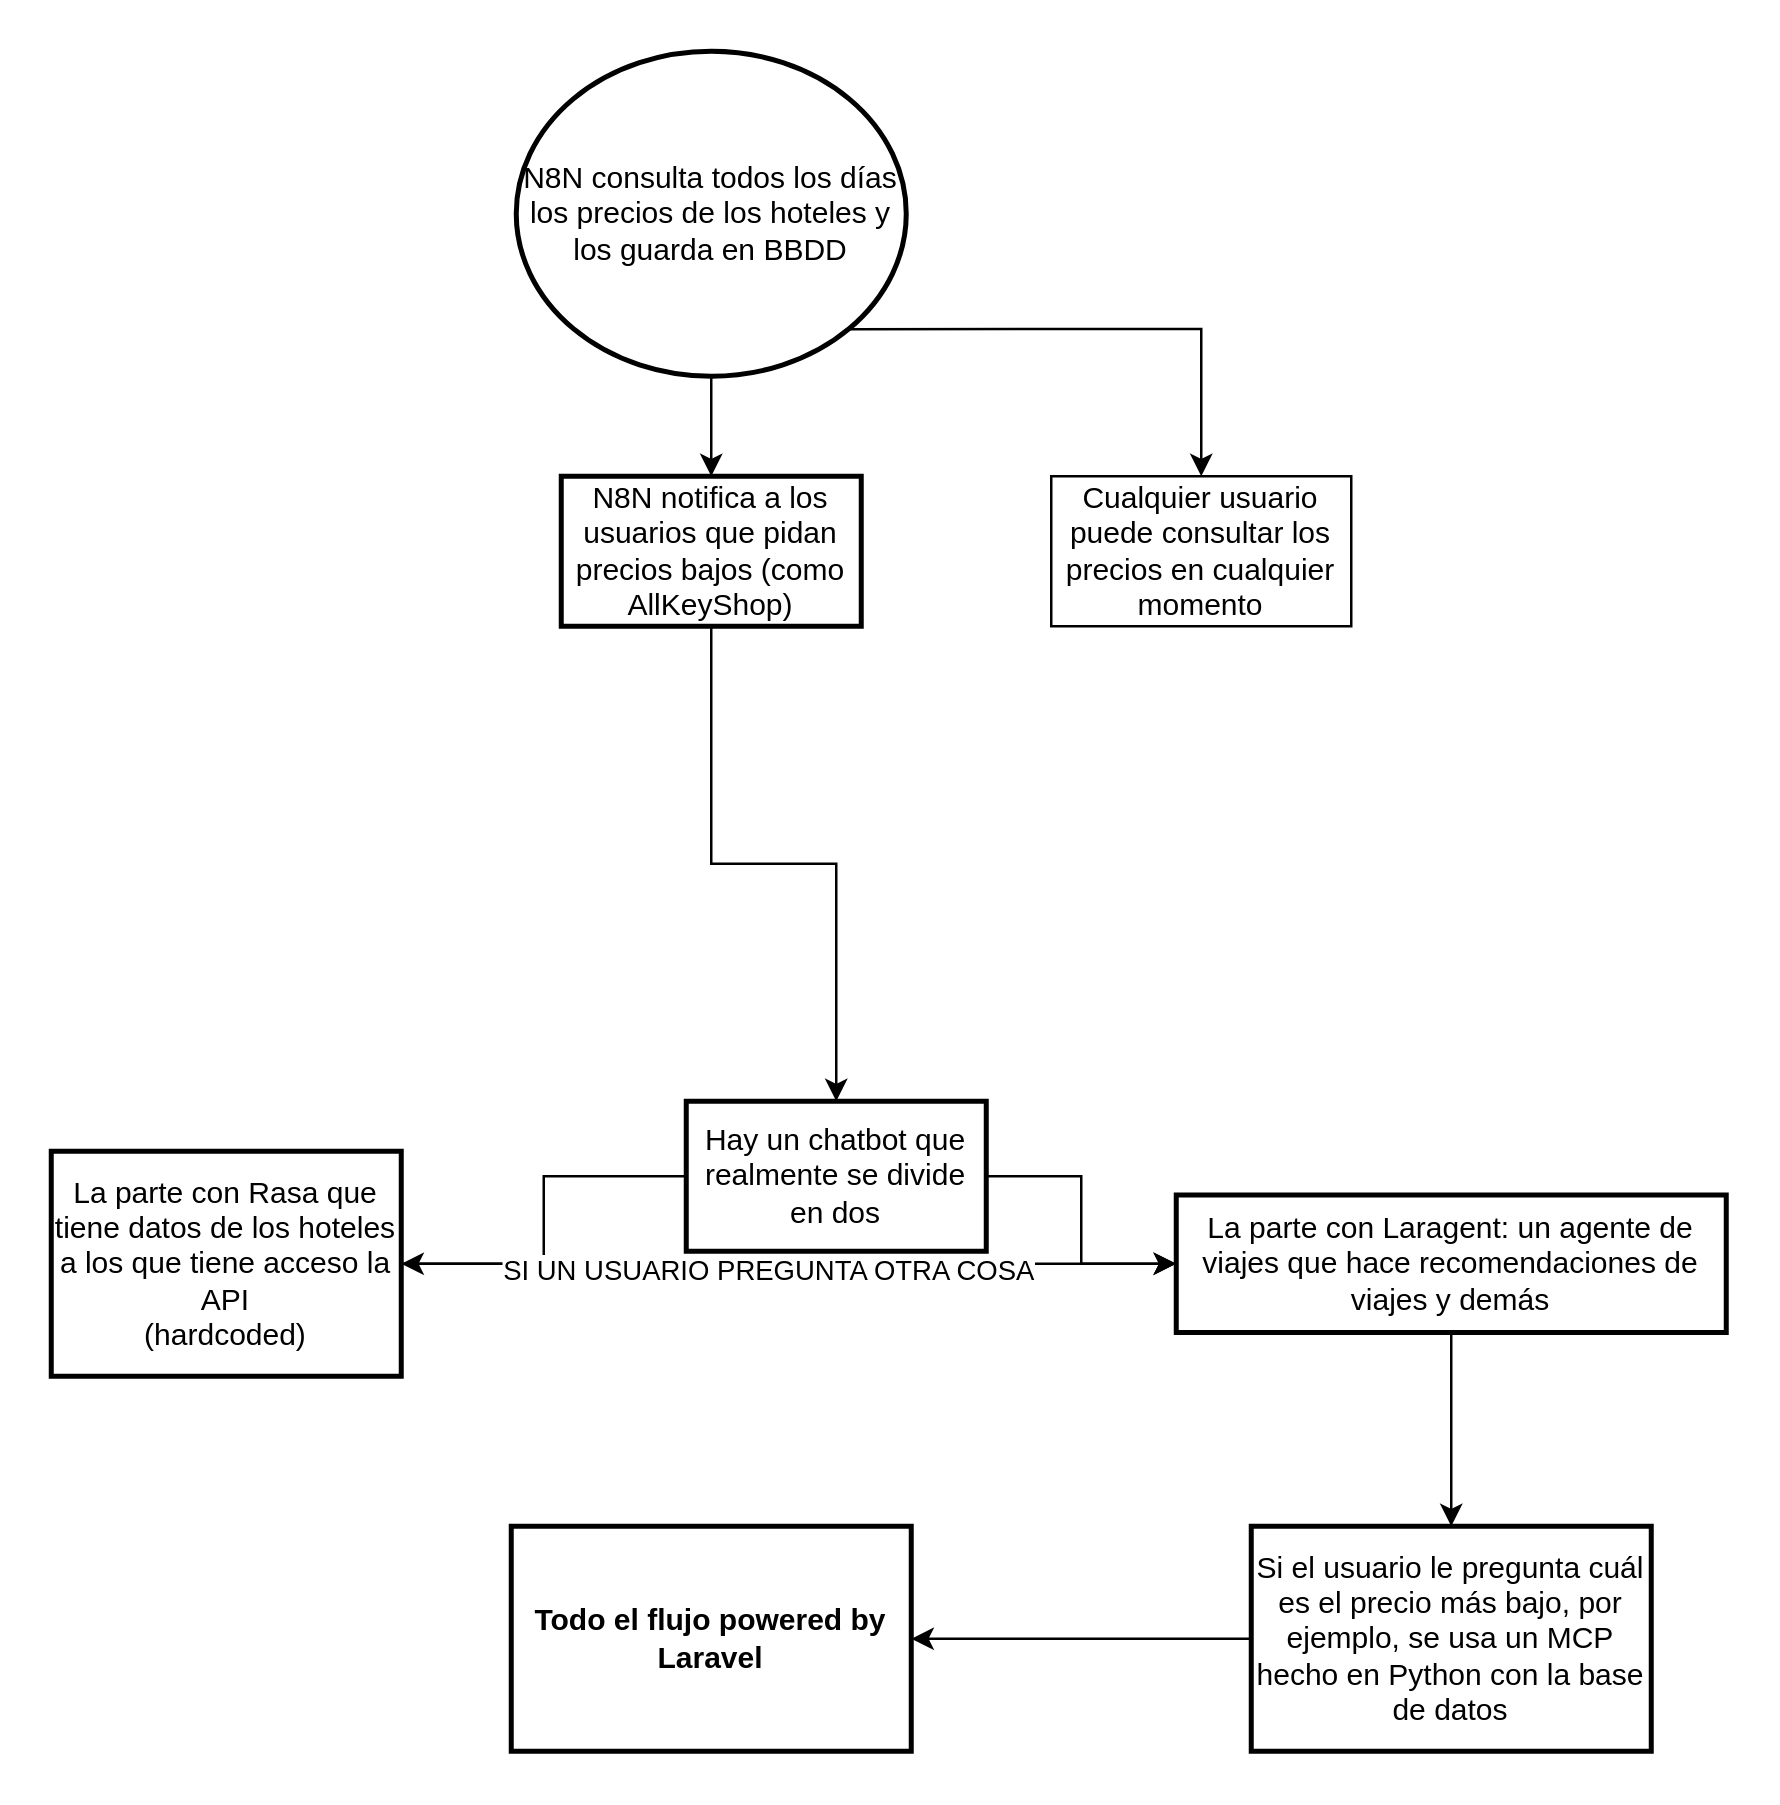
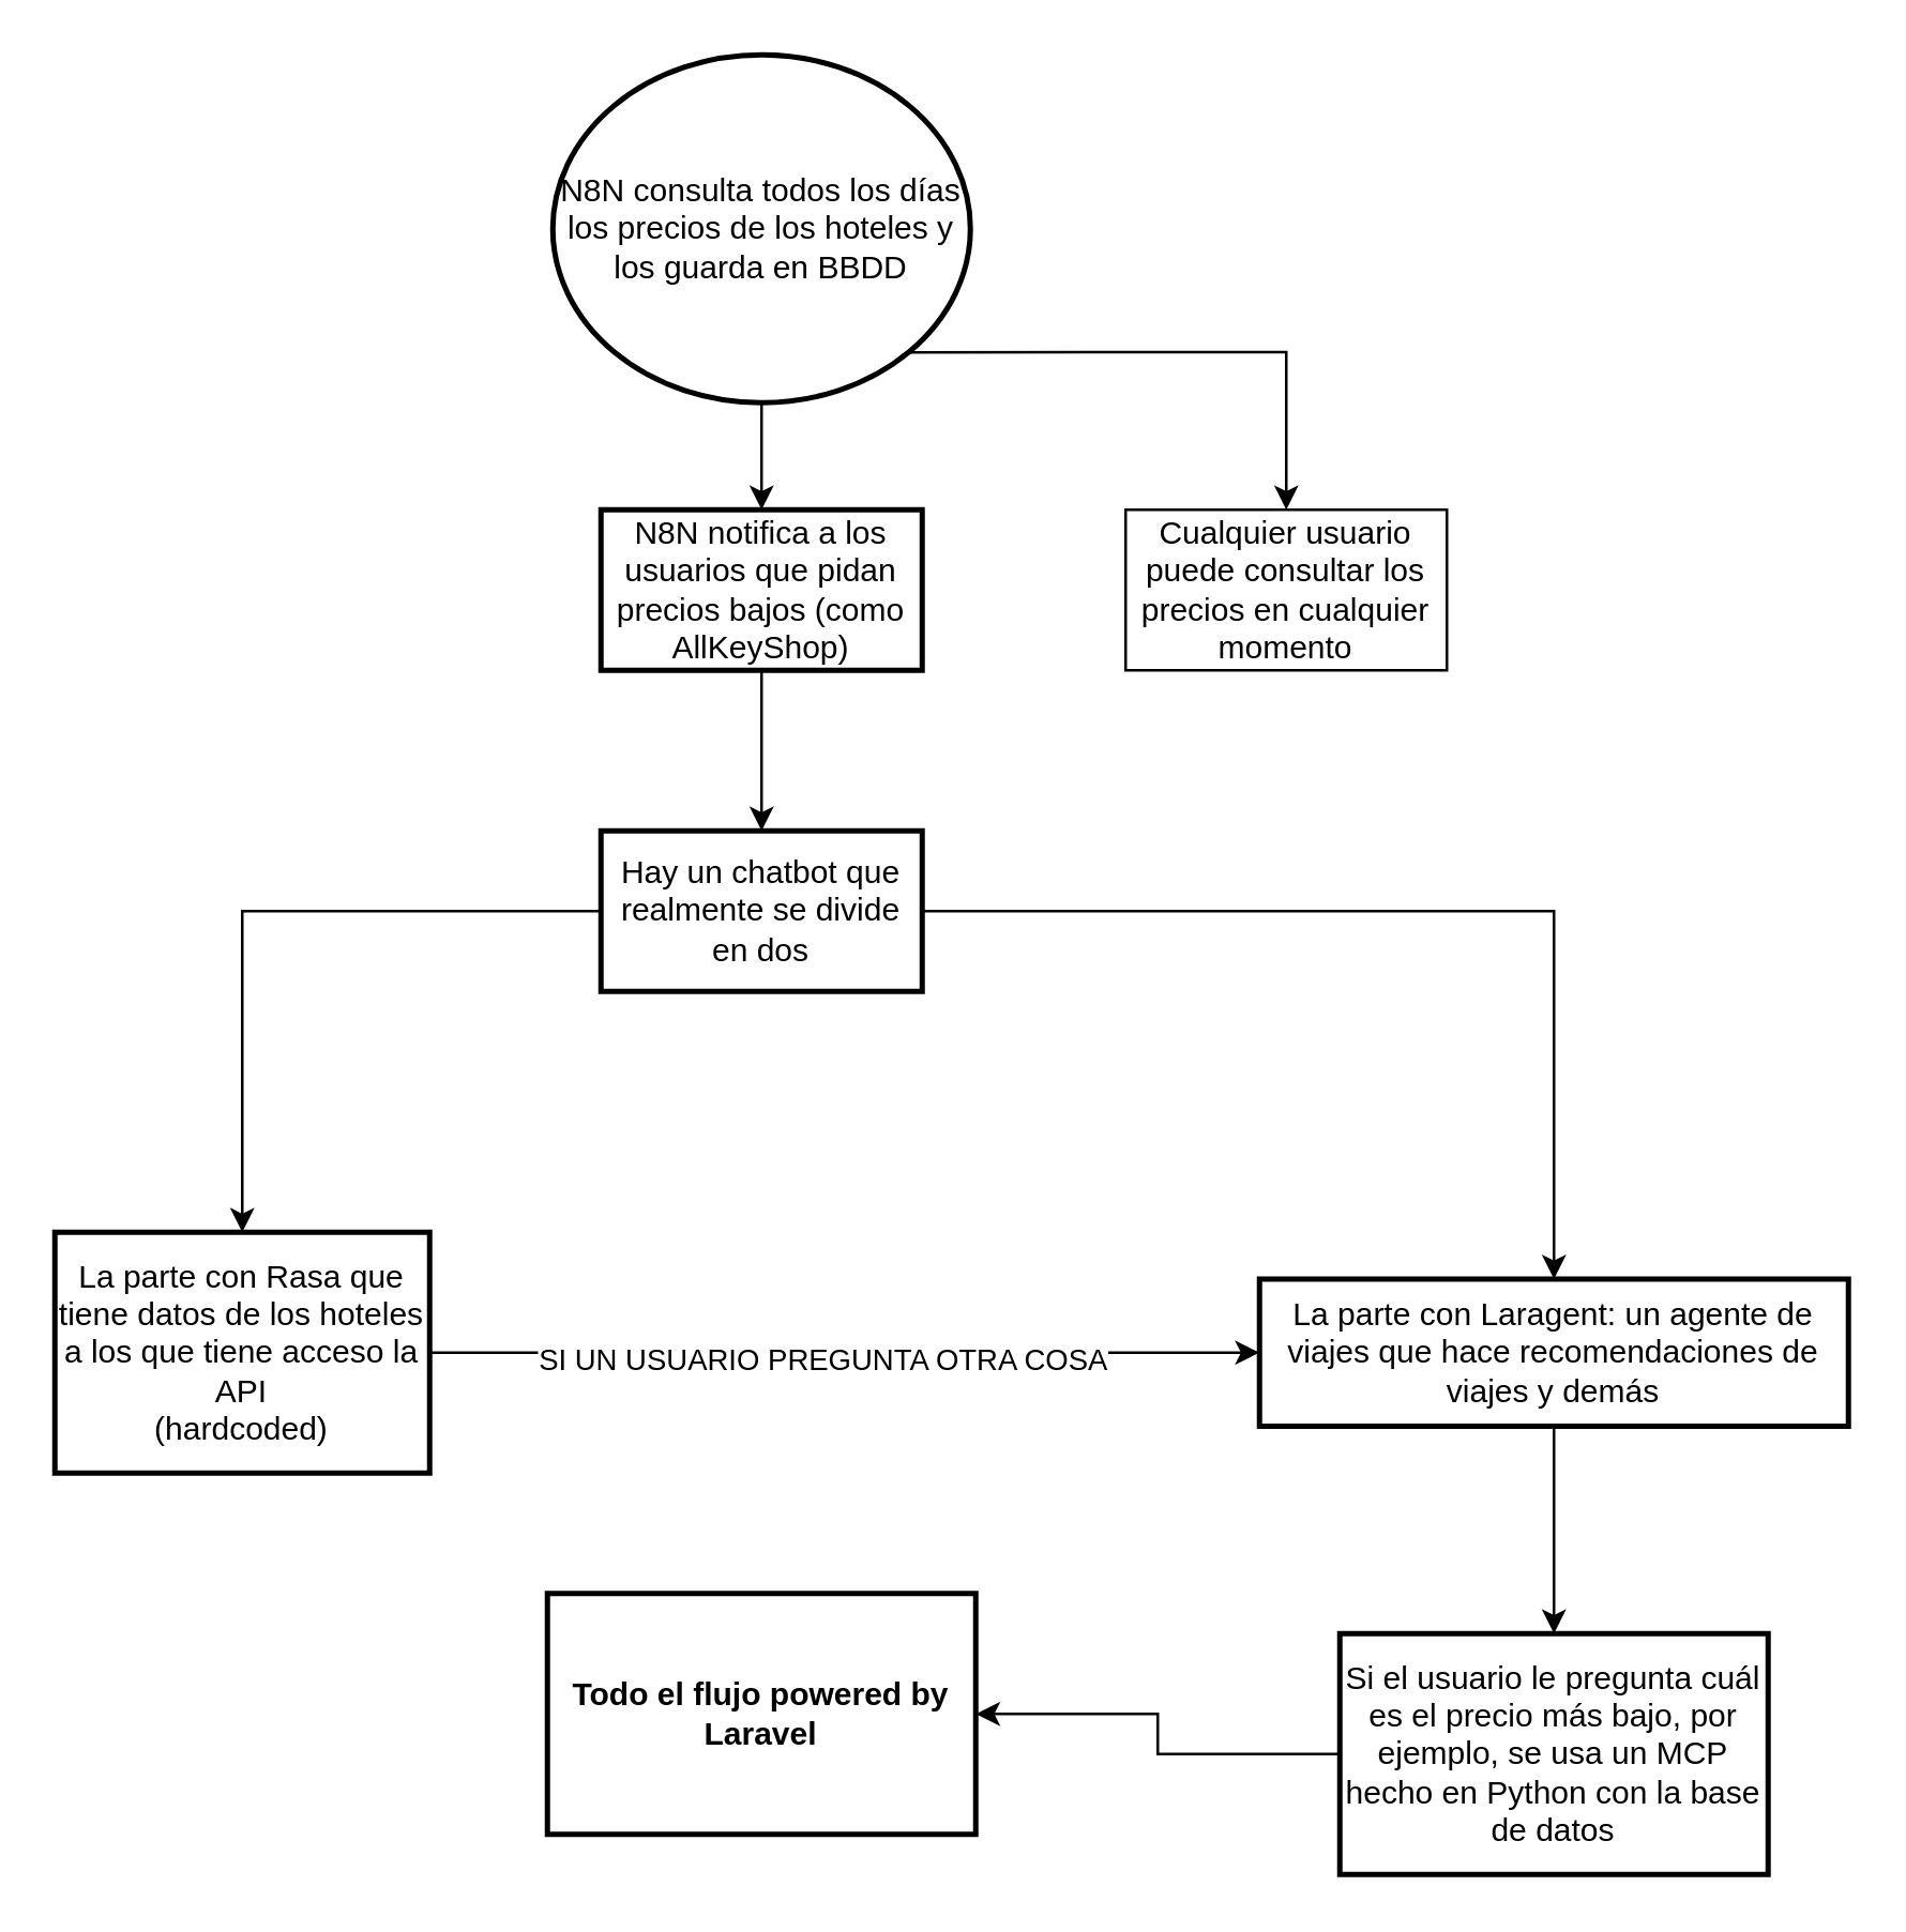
  <mxCell id="0" />
  <mxCell id="1" parent="0" />
  <mxCell id="2" value="" style="edgeStyle=orthogonalEdgeStyle;rounded=0;orthogonalLoop=1;jettySize=auto;html=1;" edge="1" parent="1" source="4" target="6"><mxGeometry relative="1" as="geometry" /></mxCell>
  <mxCell id="3" style="edgeStyle=orthogonalEdgeStyle;rounded=0;orthogonalLoop=1;jettySize=auto;html=1;exitX=0.855;exitY=0.855;exitDx=0;exitDy=0;exitPerimeter=0;" edge="1" parent="1" source="4" target="18"><mxGeometry relative="1" as="geometry" /></mxCell>
  <mxCell id="4" value="N8N consulta todos los días los precios de los hoteles y los guarda en BBDD" style="strokeWidth=2;html=1;shape=mxgraph.flowchart.start_2;whiteSpace=wrap;" vertex="1" parent="1"><mxGeometry x="206" y="20" width="156" height="130" as="geometry" /></mxCell>
  <mxCell id="5" value="" style="edgeStyle=orthogonalEdgeStyle;rounded=0;orthogonalLoop=1;jettySize=auto;html=1;" edge="1" parent="1" source="6" target="9"><mxGeometry relative="1" as="geometry" /></mxCell>
  <mxCell id="6" value="N8N notifica a los usuarios que pidan precios bajos (como AllKeyShop)" style="whiteSpace=wrap;html=1;strokeWidth=2;" vertex="1" parent="1"><mxGeometry x="224" y="190" width="120" height="60" as="geometry" /></mxCell>
  <mxCell id="7" value="" style="edgeStyle=orthogonalEdgeStyle;rounded=0;orthogonalLoop=1;jettySize=auto;html=1;" edge="1" parent="1" source="9" target="12"><mxGeometry relative="1" as="geometry" /></mxCell>
  <mxCell id="8" value="" style="edgeStyle=orthogonalEdgeStyle;rounded=0;orthogonalLoop=1;jettySize=auto;html=1;" edge="1" parent="1" source="9" target="14"><mxGeometry relative="1" as="geometry" /></mxCell>
- <mxCell id="9" value="Hay un chatbot que realmente se divide en dos" style="whiteSpace=wrap;html=1;strokeWidth=2;" vertex="1" parent="1"><mxGeometry x="274" y="440" width="120" height="60" as="geometry" /></mxCell>
+ <mxCell id="9" value="Hay un chatbot que realmente se divide en dos" style="whiteSpace=wrap;html=1;strokeWidth=2;" vertex="1" parent="1"><mxGeometry x="224" y="310" width="120" height="60" as="geometry" /></mxCell>
  <mxCell id="10" style="edgeStyle=orthogonalEdgeStyle;rounded=0;orthogonalLoop=1;jettySize=auto;html=1;exitX=1;exitY=0.5;exitDx=0;exitDy=0;" edge="1" parent="1" source="12" target="14"><mxGeometry relative="1" as="geometry" /></mxCell>
  <mxCell id="11" value="SI UN USUARIO PREGUNTA OTRA COSA" style="edgeLabel;html=1;align=center;verticalAlign=middle;resizable=0;points=[];" vertex="1" connectable="0" parent="10"><mxGeometry x="-0.058" y="-2" relative="1" as="geometry"><mxPoint as="offset" /></mxGeometry></mxCell>
  <mxCell id="12" value="La parte con Rasa que tiene datos de los hoteles a los que tiene acceso la API&lt;div&gt;(hardcoded)&lt;/div&gt;" style="whiteSpace=wrap;html=1;strokeWidth=2;" vertex="1" parent="1"><mxGeometry x="20" y="460" width="140" height="90" as="geometry" /></mxCell>
  <mxCell id="13" value="" style="edgeStyle=orthogonalEdgeStyle;rounded=0;orthogonalLoop=1;jettySize=auto;html=1;" edge="1" parent="1" source="14" target="16"><mxGeometry relative="1" as="geometry" /></mxCell>
  <mxCell id="14" value="La parte con Laragent: un agente de viajes que hace recomendaciones de viajes y demás" style="whiteSpace=wrap;html=1;strokeWidth=2;" vertex="1" parent="1"><mxGeometry x="470" y="477.5" width="220" height="55" as="geometry" /></mxCell>
  <mxCell id="15" value="" style="edgeStyle=orthogonalEdgeStyle;rounded=0;orthogonalLoop=1;jettySize=auto;html=1;" edge="1" parent="1" source="16" target="17"><mxGeometry relative="1" as="geometry" /></mxCell>
  <mxCell id="16" value="Si el usuario le pregunta cuál es el precio más bajo, por ejemplo, se usa un MCP hecho en Python con la base de datos" style="whiteSpace=wrap;html=1;strokeWidth=2;" vertex="1" parent="1"><mxGeometry x="500" y="610" width="160" height="90" as="geometry" /></mxCell>
- <mxCell id="17" value="&lt;b&gt;Todo el flujo powered by Laravel&lt;/b&gt;" style="whiteSpace=wrap;html=1;strokeWidth=2;" vertex="1" parent="1"><mxGeometry x="204" y="610" width="160" height="90" as="geometry" /></mxCell>
+ <mxCell id="17" value="&lt;b&gt;Todo el flujo powered by Laravel&lt;/b&gt;" style="whiteSpace=wrap;html=1;strokeWidth=2;" vertex="1" parent="1"><mxGeometry x="204" y="595" width="160" height="90" as="geometry" /></mxCell>
  <mxCell id="18" value="Cualquier usuario puede consultar los precios en cualquier momento" style="rounded=0;whiteSpace=wrap;html=1;" vertex="1" parent="1"><mxGeometry x="420" y="190" width="120" height="60" as="geometry" /></mxCell>
